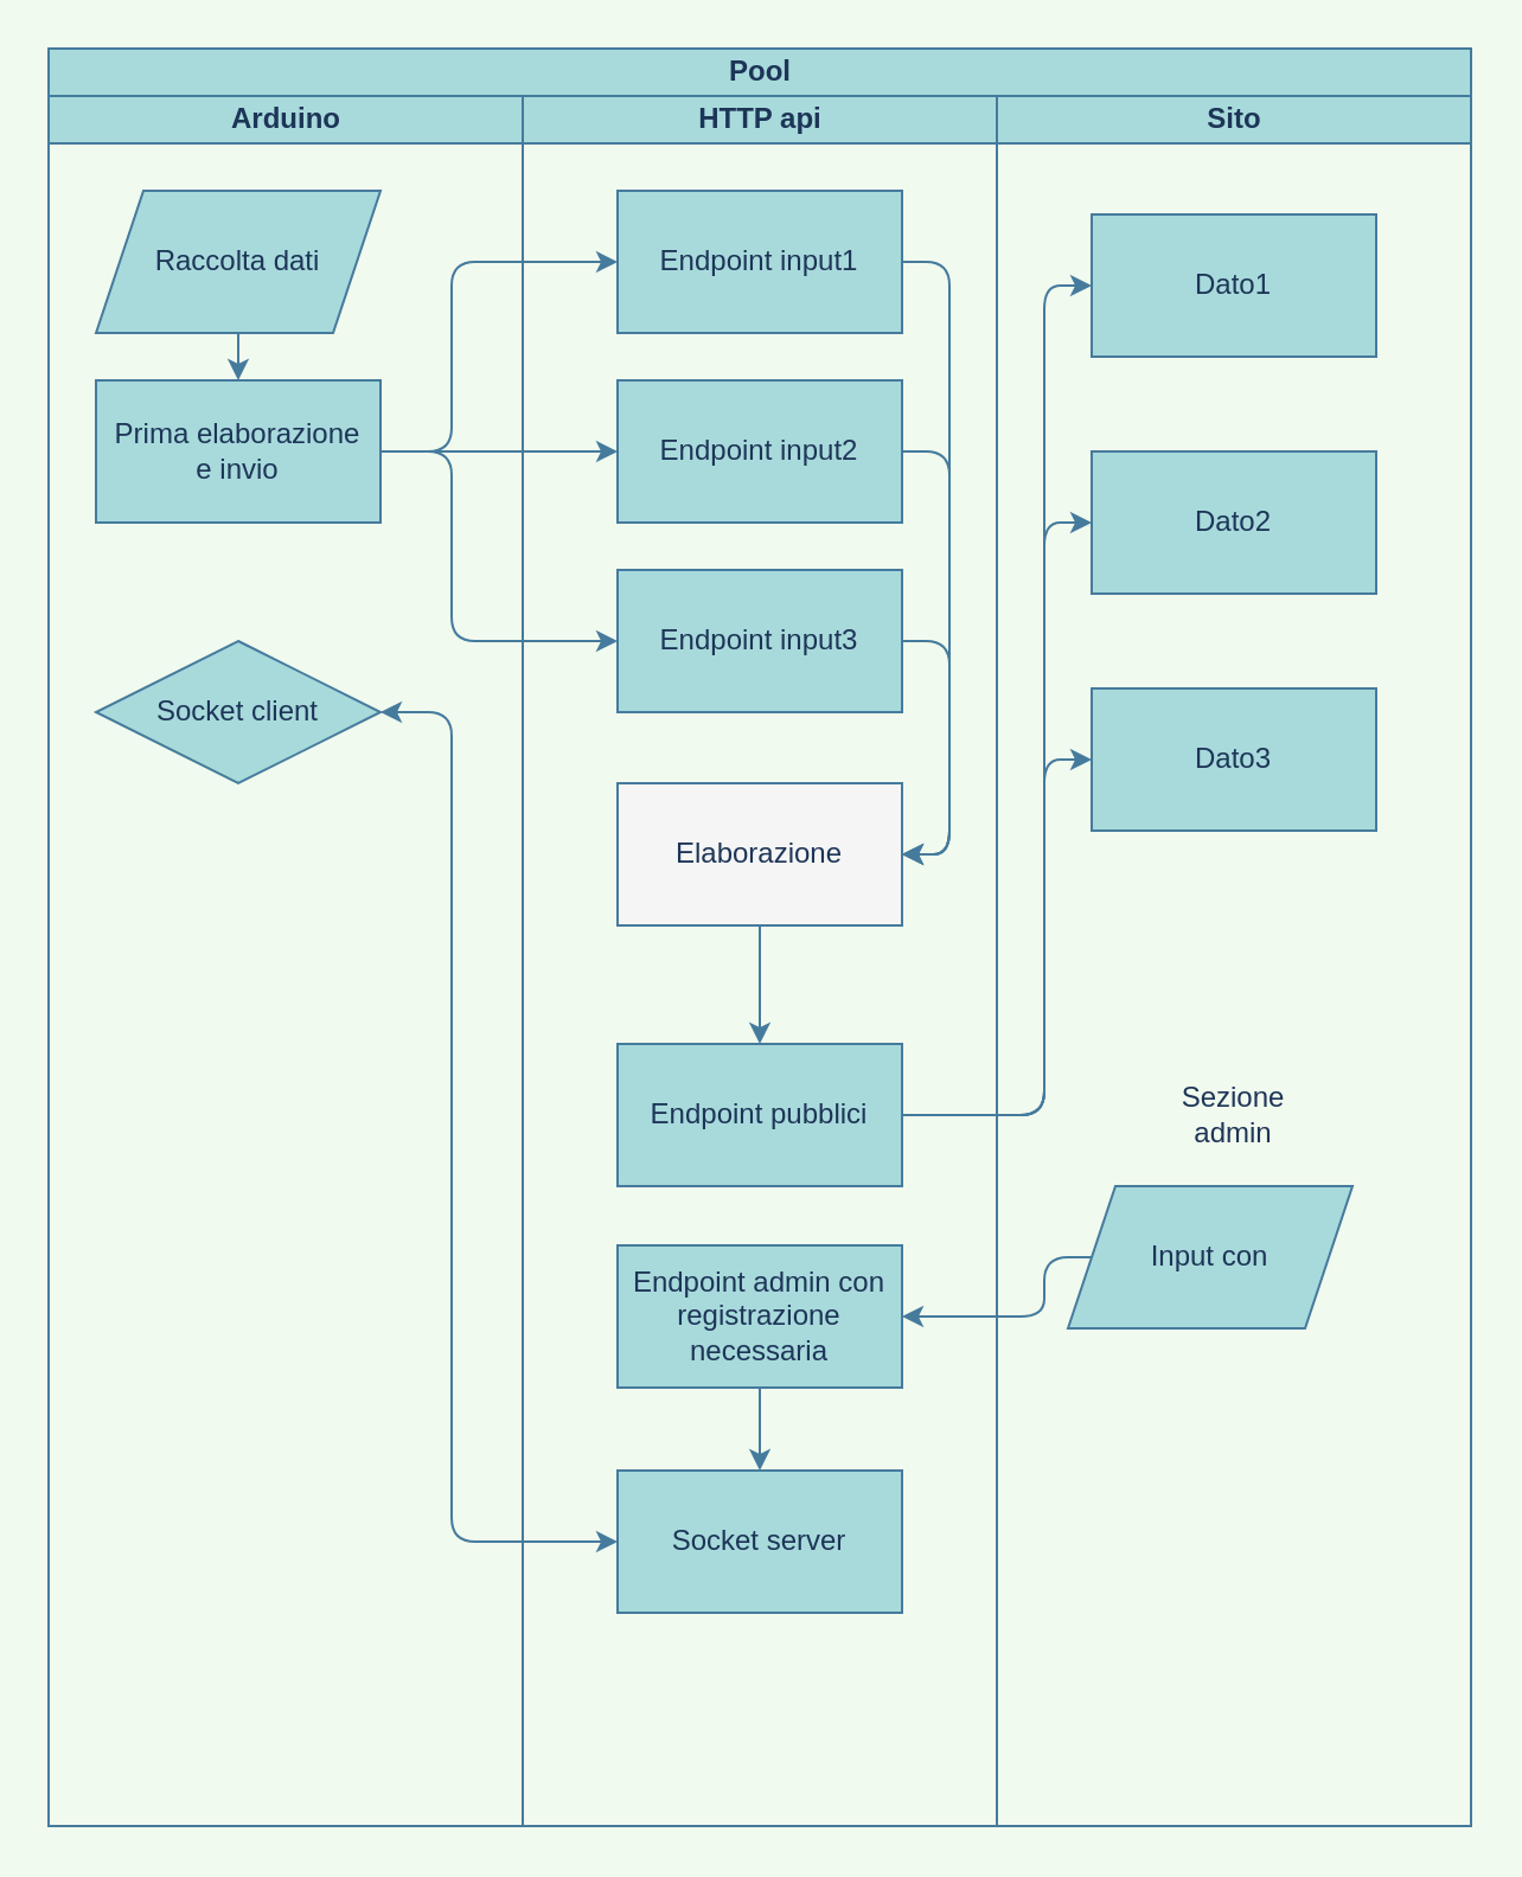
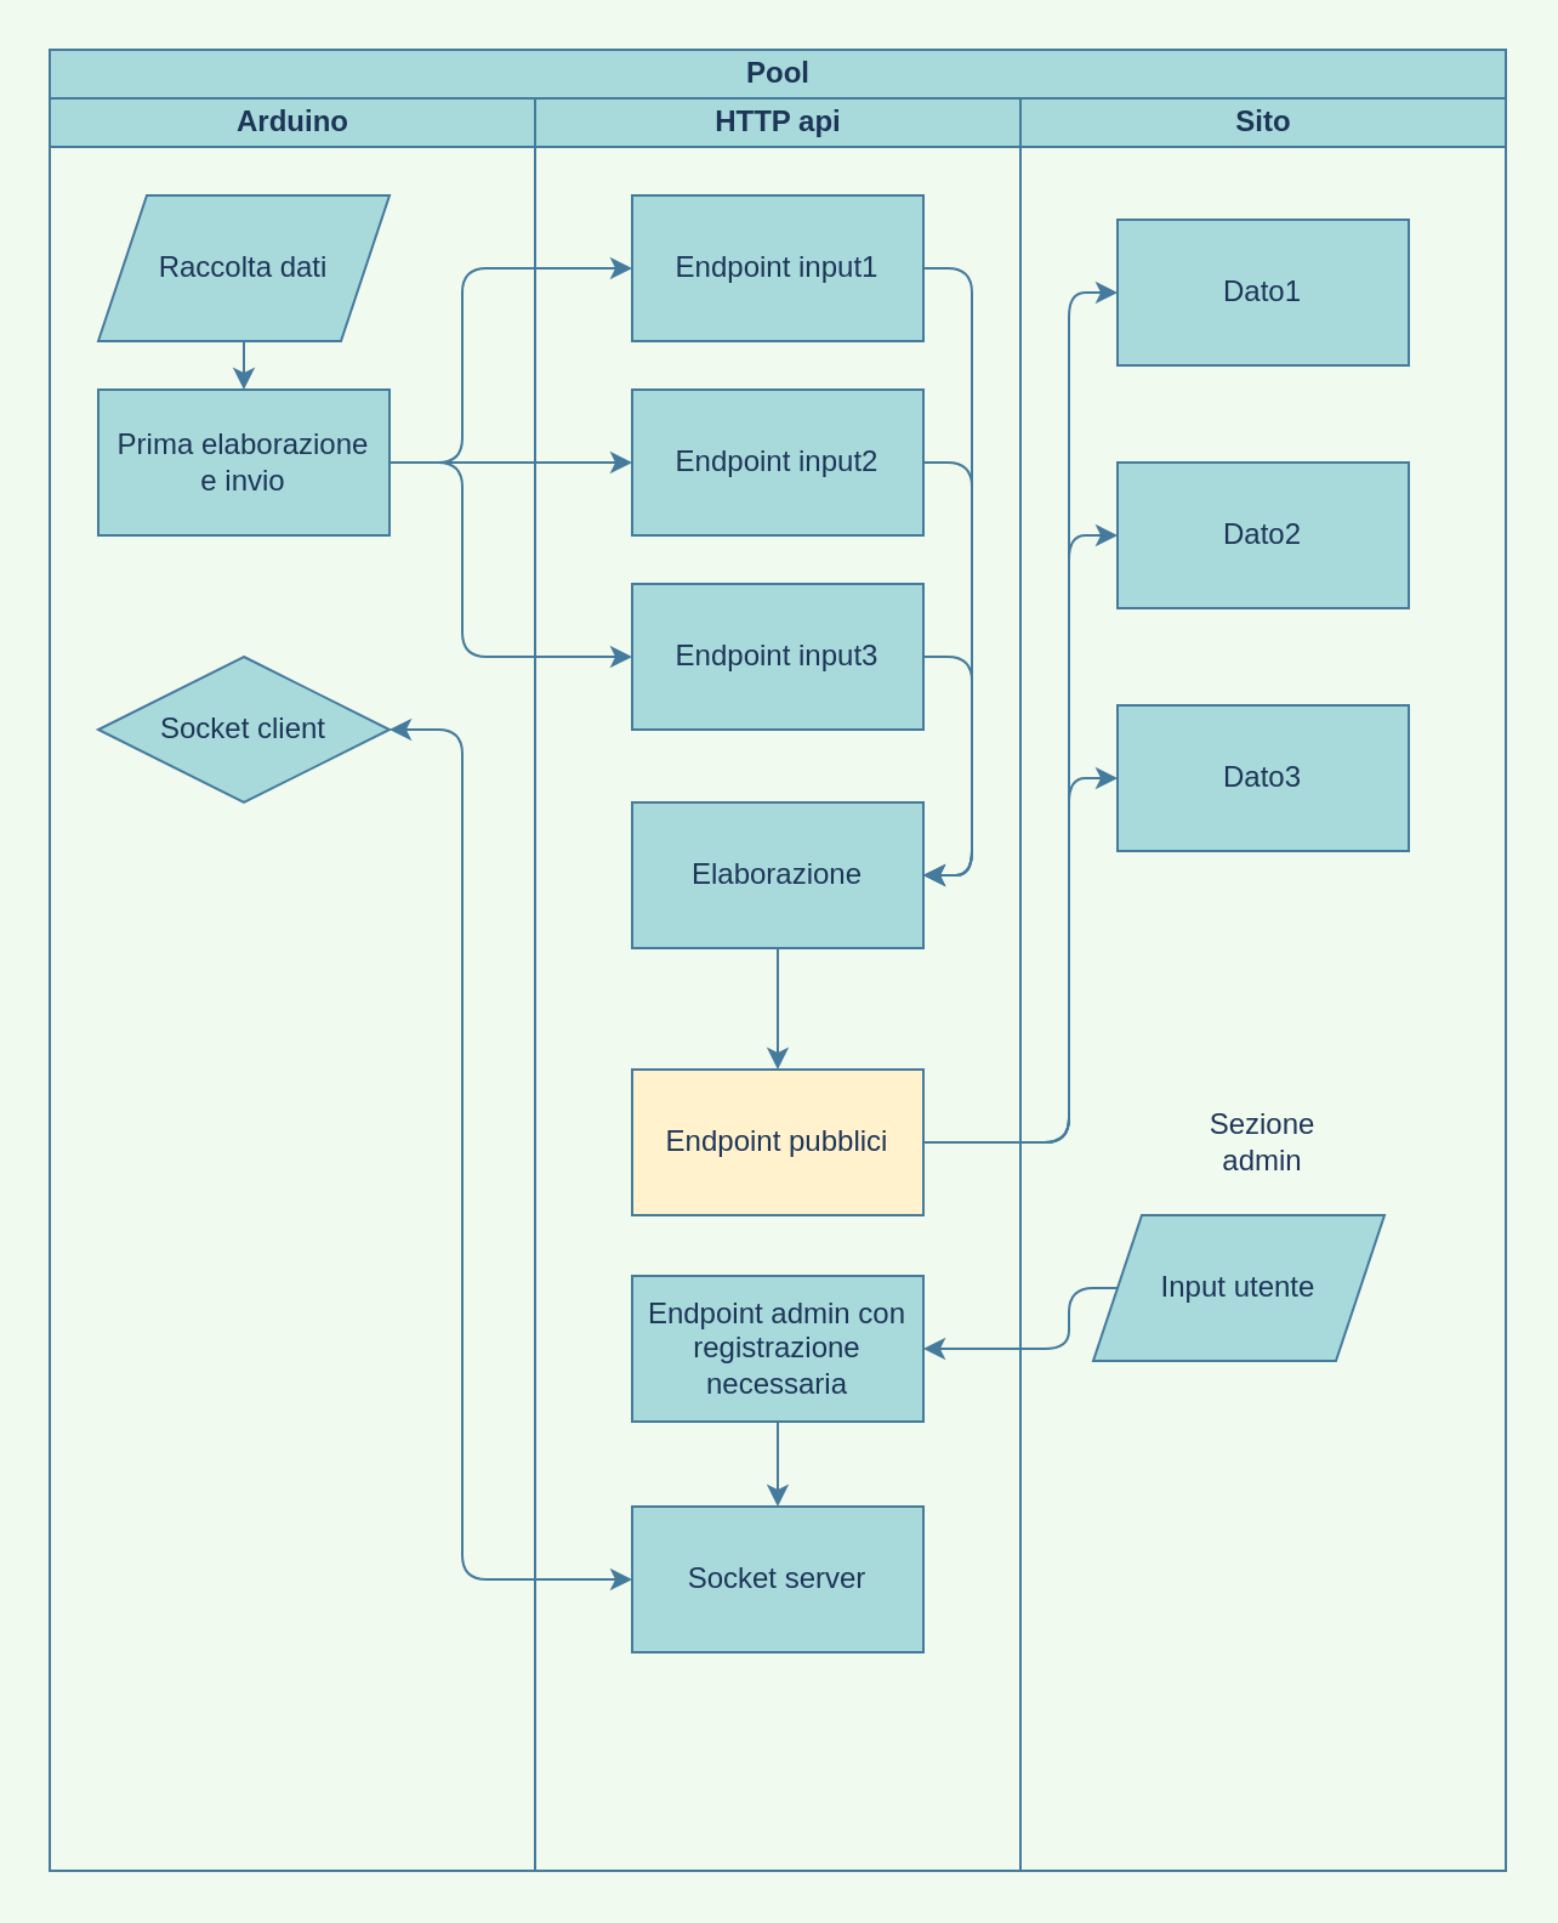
  <mxCell id="0" />
  <mxCell id="1" parent="0" />
  <mxCell id="2" value="Pool" style="swimlane;html=1;childLayout=stackLayout;resizeParent=1;resizeParentMax=0;startSize=20;fillColor=#A8DADC;strokeColor=#457B9D;fontColor=#1D3557;" parent="1" vertex="1"><mxGeometry x="20" y="20" width="600" height="750" as="geometry" /></mxCell>
  <mxCell id="3" value="Arduino" style="swimlane;html=1;startSize=20;fillColor=#A8DADC;strokeColor=#457B9D;fontColor=#1D3557;" parent="2" vertex="1"><mxGeometry y="20" width="200" height="730" as="geometry" /></mxCell>
  <mxCell id="4" value="Raccolta dati" style="shape=parallelogram;perimeter=parallelogramPerimeter;whiteSpace=wrap;html=1;fixedSize=1;fillColor=#A8DADC;strokeColor=#457B9D;fontColor=#1D3557;" parent="3" vertex="1"><mxGeometry x="20" y="40" width="120" height="60" as="geometry" /></mxCell>
  <mxCell id="5" value="Prima elaborazione&lt;br&gt;e invio" style="whiteSpace=wrap;html=1;fillColor=#A8DADC;strokeColor=#457B9D;fontColor=#1D3557;" parent="3" vertex="1"><mxGeometry x="20" y="120" width="120" height="60" as="geometry" /></mxCell>
  <mxCell id="6" value="" style="edgeStyle=orthogonalEdgeStyle;rounded=1;orthogonalLoop=1;jettySize=auto;html=1;strokeColor=#457B9D;fontColor=#1D3557;labelBackgroundColor=#F1FAEE;" parent="3" source="4" target="5" edge="1"><mxGeometry relative="1" as="geometry" /></mxCell>
  <mxCell id="7" value="Socket client" style="rhombus;whiteSpace=wrap;html=1;fillColor=#A8DADC;strokeColor=#457B9D;fontColor=#1D3557;" parent="3" vertex="1"><mxGeometry x="20" y="230" width="120" height="60" as="geometry" /></mxCell>
  <mxCell id="8" value="HTTP api" style="swimlane;html=1;startSize=20;fillColor=#A8DADC;strokeColor=#457B9D;fontColor=#1D3557;" parent="2" vertex="1"><mxGeometry x="200" y="20" width="200" height="730" as="geometry" /></mxCell>
  <mxCell id="9" value="Endpoint input1" style="rounded=0;whiteSpace=wrap;html=1;fillColor=#A8DADC;strokeColor=#457B9D;fontColor=#1D3557;" parent="8" vertex="1"><mxGeometry x="40" y="40" width="120" height="60" as="geometry" /></mxCell>
  <mxCell id="10" value="Endpoint input2" style="rounded=0;whiteSpace=wrap;html=1;fillColor=#A8DADC;strokeColor=#457B9D;fontColor=#1D3557;" parent="8" vertex="1"><mxGeometry x="40" y="120" width="120" height="60" as="geometry" /></mxCell>
  <mxCell id="11" style="edgeStyle=orthogonalEdgeStyle;rounded=1;orthogonalLoop=1;jettySize=auto;html=1;entryX=1;entryY=0.5;entryDx=0;entryDy=0;strokeColor=#457B9D;fontColor=#1D3557;labelBackgroundColor=#F1FAEE;" parent="8" source="12" target="14" edge="1"><mxGeometry relative="1" as="geometry"><Array as="points"><mxPoint x="180" y="230" /><mxPoint x="180" y="320" /></Array></mxGeometry></mxCell>
  <mxCell id="12" value="Endpoint input3" style="rounded=0;whiteSpace=wrap;html=1;fillColor=#A8DADC;strokeColor=#457B9D;fontColor=#1D3557;" parent="8" vertex="1"><mxGeometry x="40" y="200" width="120" height="60" as="geometry" /></mxCell>
  <mxCell id="13" style="edgeStyle=orthogonalEdgeStyle;rounded=1;orthogonalLoop=1;jettySize=auto;html=1;strokeColor=#457B9D;fontColor=#1D3557;labelBackgroundColor=#F1FAEE;" parent="8" source="14" target="16" edge="1"><mxGeometry relative="1" as="geometry" /></mxCell>
- <mxCell id="14" value="Elaborazione" style="rounded=0;whiteSpace=wrap;html=1;fillColor=#f5f5f5;strokeColor=#457B9D;fontColor=#1D3557;" parent="8" vertex="1"><mxGeometry x="40" y="290" width="120" height="60" as="geometry" /></mxCell>
+ <mxCell id="14" value="Elaborazione" style="rounded=0;whiteSpace=wrap;html=1;fillColor=#A8DADC;strokeColor=#457B9D;fontColor=#1D3557;" parent="8" vertex="1"><mxGeometry x="40" y="290" width="120" height="60" as="geometry" /></mxCell>
  <mxCell id="15" style="edgeStyle=orthogonalEdgeStyle;rounded=1;orthogonalLoop=1;jettySize=auto;html=1;entryX=1;entryY=0.5;entryDx=0;entryDy=0;strokeColor=#457B9D;fontColor=#1D3557;labelBackgroundColor=#F1FAEE;" parent="8" source="9" target="14" edge="1"><mxGeometry relative="1" as="geometry"><mxPoint x="180" y="330" as="targetPoint" /><Array as="points"><mxPoint x="180" y="70" /><mxPoint x="180" y="320" /></Array></mxGeometry></mxCell>
- <mxCell id="16" value="Endpoint pubblici" style="rounded=0;whiteSpace=wrap;html=1;fillColor=#A8DADC;strokeColor=#457B9D;fontColor=#1D3557;" parent="8" vertex="1"><mxGeometry x="40" y="400" width="120" height="60" as="geometry" /></mxCell>
+ <mxCell id="16" value="Endpoint pubblici" style="rounded=0;whiteSpace=wrap;html=1;fillColor=#fff2cc;strokeColor=#457B9D;fontColor=#1D3557;" parent="8" vertex="1"><mxGeometry x="40" y="400" width="120" height="60" as="geometry" /></mxCell>
  <mxCell id="17" style="edgeStyle=orthogonalEdgeStyle;rounded=1;orthogonalLoop=1;jettySize=auto;html=1;entryX=0.5;entryY=0;entryDx=0;entryDy=0;strokeColor=#457B9D;fontColor=#1D3557;labelBackgroundColor=#F1FAEE;" parent="8" source="18" target="19" edge="1"><mxGeometry relative="1" as="geometry" /></mxCell>
  <mxCell id="18" value="Endpoint admin con registrazione necessaria" style="rounded=0;whiteSpace=wrap;html=1;fillColor=#A8DADC;strokeColor=#457B9D;fontColor=#1D3557;" parent="8" vertex="1"><mxGeometry x="40" y="485" width="120" height="60" as="geometry" /></mxCell>
  <mxCell id="19" value="Socket server" style="rounded=0;whiteSpace=wrap;html=1;fillColor=#A8DADC;strokeColor=#457B9D;fontColor=#1D3557;" parent="8" vertex="1"><mxGeometry x="40" y="580" width="120" height="60" as="geometry" /></mxCell>
  <mxCell id="20" value="Sito" style="swimlane;html=1;startSize=20;fillColor=#A8DADC;strokeColor=#457B9D;fontColor=#1D3557;" parent="2" vertex="1"><mxGeometry x="400" y="20" width="200" height="730" as="geometry" /></mxCell>
  <mxCell id="21" value="Dato1" style="rounded=0;whiteSpace=wrap;html=1;fillColor=#A8DADC;strokeColor=#457B9D;fontColor=#1D3557;" parent="20" vertex="1"><mxGeometry x="40" y="50" width="120" height="60" as="geometry" /></mxCell>
  <mxCell id="22" value="Dato2" style="rounded=0;whiteSpace=wrap;html=1;fillColor=#A8DADC;strokeColor=#457B9D;fontColor=#1D3557;" parent="20" vertex="1"><mxGeometry x="40" y="150" width="120" height="60" as="geometry" /></mxCell>
  <mxCell id="23" value="Dato3" style="rounded=0;whiteSpace=wrap;html=1;fillColor=#A8DADC;strokeColor=#457B9D;fontColor=#1D3557;" parent="20" vertex="1"><mxGeometry x="40" y="250" width="120" height="60" as="geometry" /></mxCell>
  <mxCell id="24" value="Sezione admin" style="text;html=1;strokeColor=none;fillColor=none;align=center;verticalAlign=middle;whiteSpace=wrap;rounded=0;fontColor=#1D3557;" parent="20" vertex="1"><mxGeometry x="80" y="420" width="40" height="20" as="geometry" /></mxCell>
- <mxCell id="25" value="&lt;span&gt;Input con&lt;/span&gt;" style="shape=parallelogram;perimeter=parallelogramPerimeter;whiteSpace=wrap;html=1;fixedSize=1;fillColor=#A8DADC;strokeColor=#457B9D;fontColor=#1D3557;" parent="20" vertex="1"><mxGeometry x="30" y="460" width="120" height="60" as="geometry" /></mxCell>
+ <mxCell id="25" value="&lt;span&gt;Input utente&lt;/span&gt;" style="shape=parallelogram;perimeter=parallelogramPerimeter;whiteSpace=wrap;html=1;fixedSize=1;fillColor=#A8DADC;strokeColor=#457B9D;fontColor=#1D3557;" parent="20" vertex="1"><mxGeometry x="30" y="460" width="120" height="60" as="geometry" /></mxCell>
  <mxCell id="26" style="edgeStyle=orthogonalEdgeStyle;rounded=1;orthogonalLoop=1;jettySize=auto;html=1;entryX=0;entryY=0.5;entryDx=0;entryDy=0;strokeColor=#457B9D;fontColor=#1D3557;labelBackgroundColor=#F1FAEE;" parent="2" source="5" target="9" edge="1"><mxGeometry relative="1" as="geometry"><Array as="points"><mxPoint x="170" y="170" /><mxPoint x="170" y="90" /></Array></mxGeometry></mxCell>
  <mxCell id="27" style="edgeStyle=orthogonalEdgeStyle;rounded=1;orthogonalLoop=1;jettySize=auto;html=1;strokeColor=#457B9D;fontColor=#1D3557;labelBackgroundColor=#F1FAEE;" parent="2" source="5" target="10" edge="1"><mxGeometry relative="1" as="geometry"><Array as="points"><mxPoint x="160" y="170" /><mxPoint x="160" y="170" /></Array></mxGeometry></mxCell>
  <mxCell id="28" style="edgeStyle=orthogonalEdgeStyle;rounded=1;orthogonalLoop=1;jettySize=auto;html=1;entryX=0;entryY=0.5;entryDx=0;entryDy=0;strokeColor=#457B9D;fontColor=#1D3557;labelBackgroundColor=#F1FAEE;" parent="2" source="5" target="12" edge="1"><mxGeometry relative="1" as="geometry"><Array as="points"><mxPoint x="170" y="170" /><mxPoint x="170" y="250" /></Array></mxGeometry></mxCell>
  <mxCell id="29" style="edgeStyle=orthogonalEdgeStyle;orthogonalLoop=1;jettySize=auto;html=1;entryX=0;entryY=0.5;entryDx=0;entryDy=0;rounded=1;strokeColor=#457B9D;fontColor=#1D3557;labelBackgroundColor=#F1FAEE;" parent="2" source="16" target="21" edge="1"><mxGeometry relative="1" as="geometry"><Array as="points"><mxPoint x="420" y="450" /><mxPoint x="420" y="100" /></Array></mxGeometry></mxCell>
  <mxCell id="30" style="edgeStyle=orthogonalEdgeStyle;orthogonalLoop=1;jettySize=auto;html=1;entryX=0;entryY=0.5;entryDx=0;entryDy=0;rounded=1;strokeColor=#457B9D;fontColor=#1D3557;labelBackgroundColor=#F1FAEE;" parent="2" source="16" target="22" edge="1"><mxGeometry relative="1" as="geometry"><Array as="points"><mxPoint x="420" y="450" /><mxPoint x="420" y="200" /></Array></mxGeometry></mxCell>
  <mxCell id="31" style="edgeStyle=orthogonalEdgeStyle;orthogonalLoop=1;jettySize=auto;html=1;entryX=0;entryY=0.5;entryDx=0;entryDy=0;rounded=1;strokeColor=#457B9D;fontColor=#1D3557;labelBackgroundColor=#F1FAEE;" parent="2" source="16" target="23" edge="1"><mxGeometry relative="1" as="geometry"><Array as="points"><mxPoint x="420" y="450" /><mxPoint x="420" y="300" /></Array></mxGeometry></mxCell>
  <mxCell id="32" style="edgeStyle=orthogonalEdgeStyle;rounded=1;orthogonalLoop=1;jettySize=auto;html=1;entryX=1;entryY=0.5;entryDx=0;entryDy=0;strokeColor=#457B9D;fontColor=#1D3557;labelBackgroundColor=#F1FAEE;" parent="2" target="18" edge="1"><mxGeometry relative="1" as="geometry"><mxPoint x="440" y="510" as="sourcePoint" /><Array as="points"><mxPoint x="420" y="510" /><mxPoint x="420" y="535" /></Array></mxGeometry></mxCell>
  <mxCell id="33" value="" style="endArrow=classic;startArrow=classic;html=1;strokeColor=#457B9D;entryX=0;entryY=0.5;entryDx=0;entryDy=0;exitX=1;exitY=0.5;exitDx=0;exitDy=0;fontColor=#1D3557;labelBackgroundColor=#F1FAEE;" parent="2" source="7" target="19" edge="1"><mxGeometry width="50" height="50" relative="1" as="geometry"><mxPoint x="350" y="480" as="sourcePoint" /><mxPoint x="400" y="430" as="targetPoint" /><Array as="points"><mxPoint x="170" y="280" /><mxPoint x="170" y="630" /></Array></mxGeometry></mxCell>
  <mxCell id="34" style="edgeStyle=orthogonalEdgeStyle;rounded=1;orthogonalLoop=1;jettySize=auto;html=1;strokeColor=#457B9D;fontColor=#1D3557;labelBackgroundColor=#F1FAEE;" parent="1" source="10" edge="1"><mxGeometry relative="1" as="geometry"><mxPoint x="380" y="360" as="targetPoint" /><Array as="points"><mxPoint x="400" y="190" /><mxPoint x="400" y="360" /></Array></mxGeometry></mxCell>
